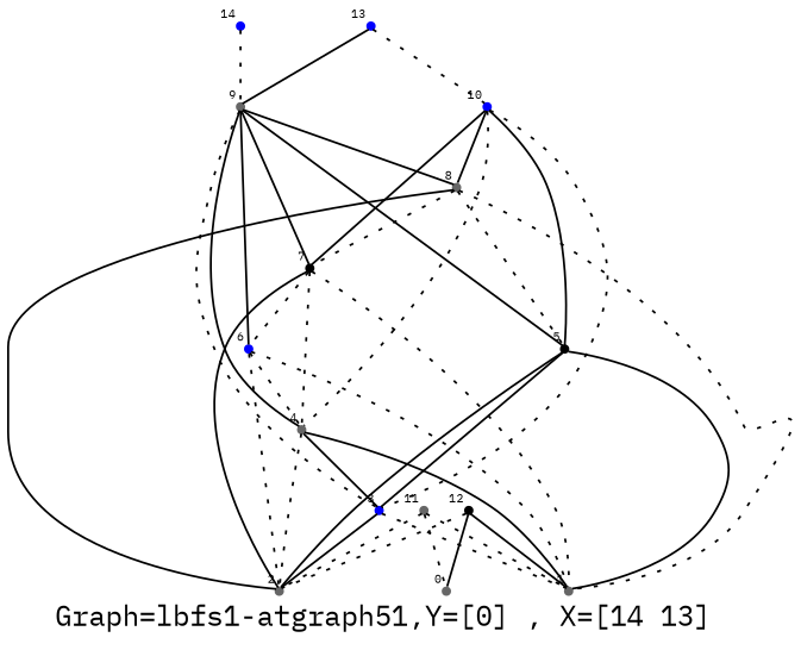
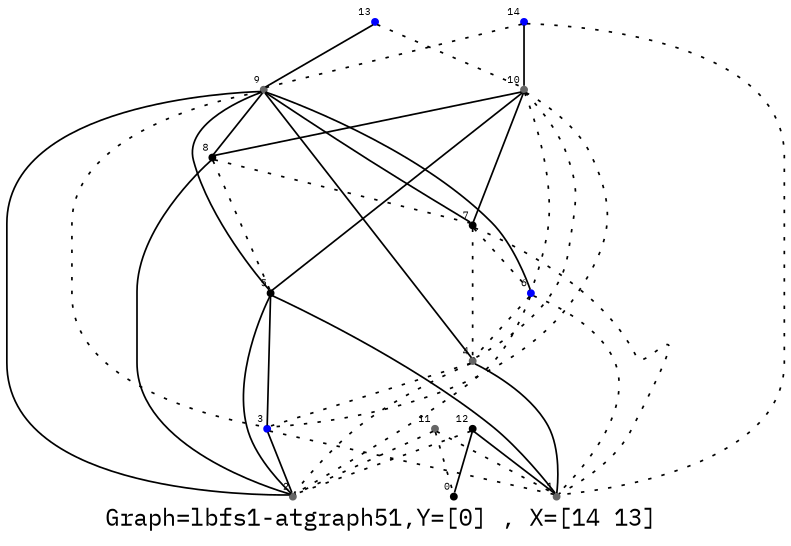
  graph {
    fontname="IBM Plex Mono"
    label="Graph=lbfs1-atgraph51,Y=[0] , X=[14 13]  "
    labelloc=bottom
    node [color=gray40 fontname="IBM Plex Mono" fontsize=6 shape=point]
    edge [fontname="IBM Plex Mono" style=dotted]
-   0 [xlabel=0]
+   0 [color=black xlabel=0]
    1 [xlabel=1]
    2 [xlabel=2]
    3 [color=blue xlabel=3]
    4 [xlabel=4]
    5 [color=black xlabel=5]
    6 [color=blue xlabel=6]
    7 [color=black xlabel=7]
-   8 [xlabel=8]
+   8 [color=black xlabel=8]
    9 [xlabel=9]
-   10 [color=blue xlabel=10]
+   10 [xlabel=10]
    11 [xlabel=11]
    12 [color=black xlabel=12]
    13 [color=blue xlabel=13]
    14 [color=blue xlabel=14]
    3 -- 1
    3 -- 2 [style=solid]
    4 -- 1 [style=solid]
    4 -- 2
-   4 -- 3 [style=solid]
+   4 -- 3
    5 -- 1 [style=solid]
    5 -- 2 [style=solid]
    5 -- 3 [style=solid]
    6 -- 1
    6 -- 2
    6 -- 4
    7 -- 1
-   7 -- 2 [style=solid]
+   9 -- 2 [style=solid]
    7 -- 4
    7 -- 6
-   8 -- 1
+   14 -- 1
    8 -- 2 [style=solid]
    8 -- 5
    8 -- 7
    9 -- 3
    9 -- 4 [style=solid]
    9 -- 5 [style=solid]
    9 -- 6 [style=solid]
    9 -- 7 [style=solid]
    9 -- 8 [style=solid]
    10 -- 3
    10 -- 4
    10 -- 5 [style=solid]
+   10 -- 6
    10 -- 7 [style=solid]
    10 -- 8 [style=solid]
    11 -- 0
    11 -- 1
    11 -- 2
    12 -- 0 [style=solid]
    12 -- 1 [style=solid]
    12 -- 2
    13 -- 9 [style=solid]
    13 -- 10
    14 -- 9
+   14 -- 10 [style=solid]
  }
